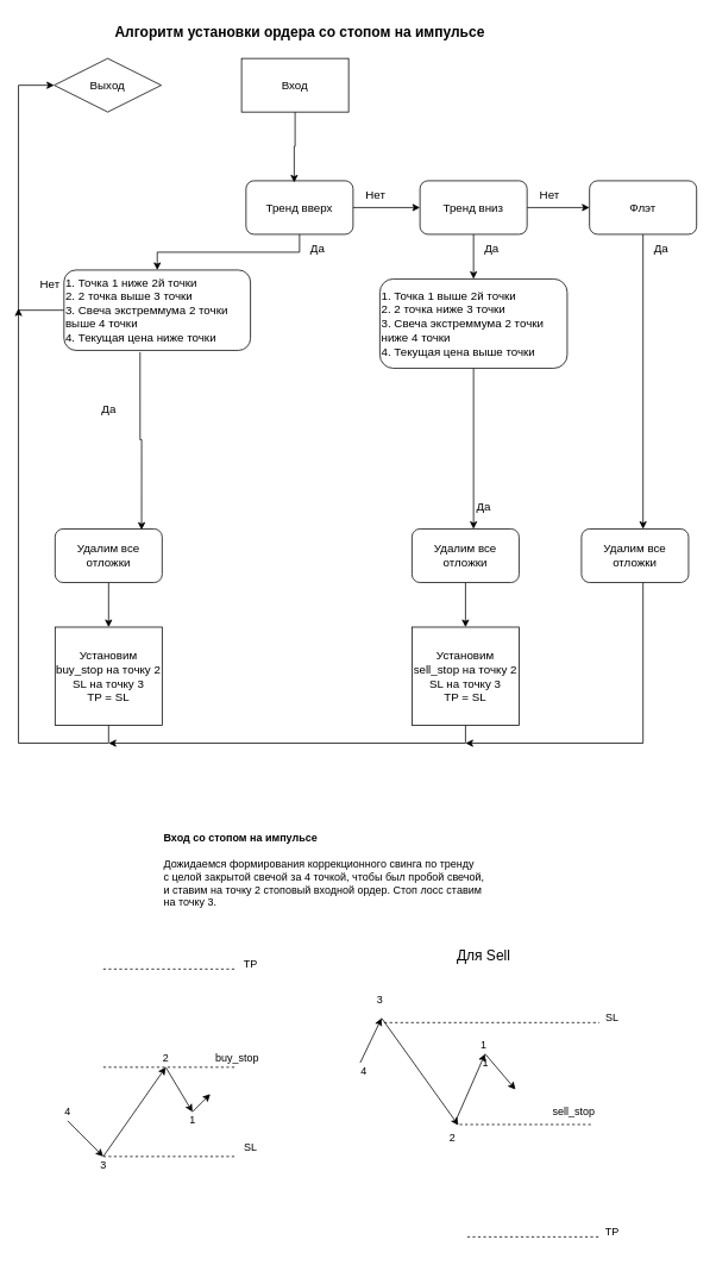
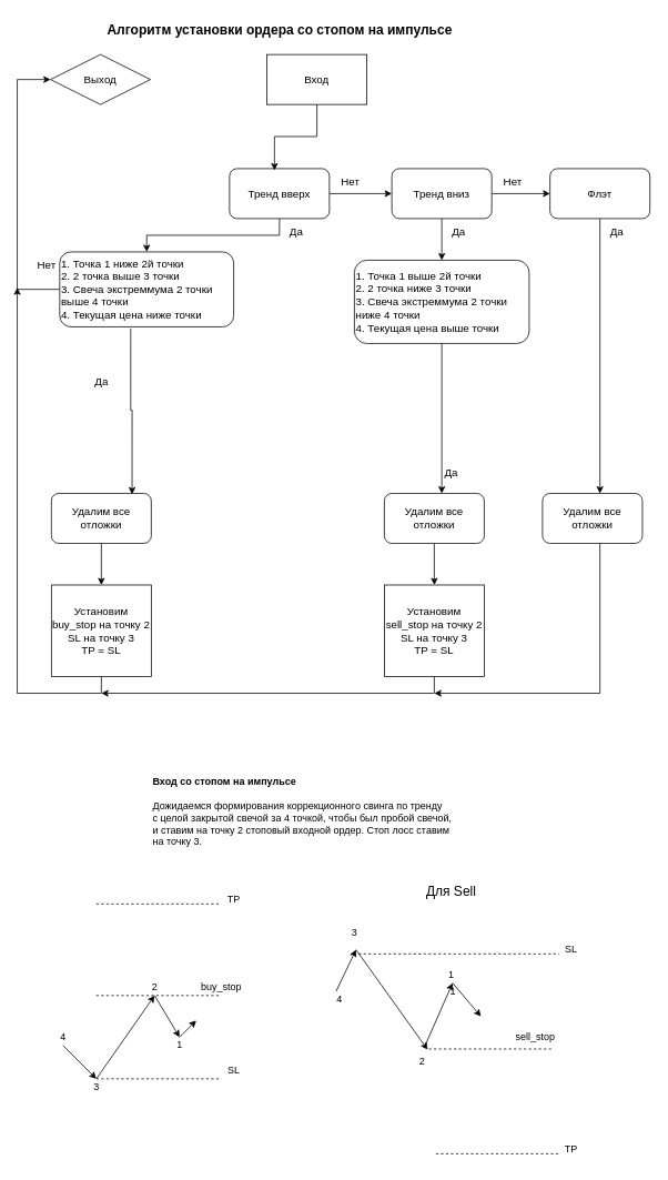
  <mxCell id="0" />
  <mxCell id="1" parent="0" />
  <mxCell id="2" value="Алгоритм установки ордера со стопом на импульсе" style="text;html=1;align=center;verticalAlign=middle;resizable=0;points=[];autosize=1;strokeColor=none;fillColor=none;fontSize=16;fontStyle=1" parent="1" vertex="1"><mxGeometry x="115" y="20" width="440" height="30" as="geometry" /></mxCell>
  <mxCell id="3" value="Выход" style="rhombus;whiteSpace=wrap;html=1;fontSize=13;" parent="1" vertex="1"><mxGeometry x="60" y="65" width="120" height="60" as="geometry" /></mxCell>
  <mxCell id="4" style="edgeStyle=orthogonalEdgeStyle;rounded=0;orthogonalLoop=1;jettySize=auto;html=1;entryX=0.5;entryY=0;entryDx=0;entryDy=0;fontSize=13;" parent="1" source="6" target="9" edge="1"><mxGeometry relative="1" as="geometry" /></mxCell>
  <mxCell id="5" style="edgeStyle=orthogonalEdgeStyle;rounded=0;orthogonalLoop=1;jettySize=auto;html=1;entryX=0;entryY=0.5;entryDx=0;entryDy=0;fontSize=13;" parent="1" source="6" target="15" edge="1"><mxGeometry relative="1" as="geometry" /></mxCell>
  <mxCell id="6" value="Тренд вверх" style="rounded=1;whiteSpace=wrap;html=1;fontSize=13;" parent="1" vertex="1"><mxGeometry x="275" y="202" width="120" height="60" as="geometry" /></mxCell>
  <mxCell id="7" style="edgeStyle=orthogonalEdgeStyle;rounded=0;orthogonalLoop=1;jettySize=auto;html=1;fontSize=13;exitX=0.408;exitY=1.022;exitDx=0;exitDy=0;exitPerimeter=0;entryX=0.808;entryY=0.017;entryDx=0;entryDy=0;entryPerimeter=0;" parent="1" source="9" target="12" edge="1"><mxGeometry relative="1" as="geometry"><mxPoint x="121" y="522" as="sourcePoint" /><mxPoint x="156" y="582" as="targetPoint" /></mxGeometry></mxCell>
  <mxCell id="8" style="edgeStyle=orthogonalEdgeStyle;rounded=0;orthogonalLoop=1;jettySize=auto;html=1;entryX=0;entryY=0.5;entryDx=0;entryDy=0;" edge="1" parent="1" source="9" target="3"><mxGeometry relative="1" as="geometry"><Array as="points"><mxPoint x="20" y="347" /><mxPoint x="20" y="95" /></Array></mxGeometry></mxCell>
  <mxCell id="9" value="1. Точка 1 ниже 2й точки&lt;br&gt;2. 2 точка выше 3 точки&lt;br&gt;3. Свеча экстреммума 2 точки выше 4 точки&lt;br&gt;4. Текущая цена ниже точки" style="rounded=1;whiteSpace=wrap;html=1;fontSize=13;align=left;" parent="1" vertex="1"><mxGeometry x="71" y="302" width="209" height="90" as="geometry" /></mxCell>
  <mxCell id="10" value="Да" style="text;html=1;align=center;verticalAlign=middle;resizable=0;points=[];autosize=1;strokeColor=none;fillColor=none;fontSize=13;" parent="1" vertex="1"><mxGeometry x="335" y="262" width="40" height="30" as="geometry" /></mxCell>
  <mxCell id="11" style="edgeStyle=orthogonalEdgeStyle;rounded=0;orthogonalLoop=1;jettySize=auto;html=1;entryX=0.5;entryY=0;entryDx=0;entryDy=0;fontSize=13;" parent="1" source="12" target="19" edge="1"><mxGeometry relative="1" as="geometry" /></mxCell>
  <mxCell id="12" value="Удалим все отложки" style="rounded=1;whiteSpace=wrap;html=1;fontSize=13;" parent="1" vertex="1"><mxGeometry x="61" y="592" width="120" height="60" as="geometry" /></mxCell>
  <mxCell id="13" style="edgeStyle=orthogonalEdgeStyle;rounded=0;orthogonalLoop=1;jettySize=auto;html=1;entryX=0.5;entryY=0;entryDx=0;entryDy=0;fontSize=13;" parent="1" source="15" target="21" edge="1"><mxGeometry relative="1" as="geometry" /></mxCell>
  <mxCell id="14" style="edgeStyle=orthogonalEdgeStyle;rounded=0;orthogonalLoop=1;jettySize=auto;html=1;entryX=0;entryY=0.5;entryDx=0;entryDy=0;fontSize=13;" parent="1" source="15" target="30" edge="1"><mxGeometry relative="1" as="geometry" /></mxCell>
  <mxCell id="15" value="Тренд вниз" style="rounded=1;whiteSpace=wrap;html=1;fontSize=13;" parent="1" vertex="1"><mxGeometry x="470" y="202" width="120" height="60" as="geometry" /></mxCell>
  <mxCell id="16" value="Да" style="text;html=1;align=center;verticalAlign=middle;resizable=0;points=[];autosize=1;strokeColor=none;fillColor=none;fontSize=13;" parent="1" vertex="1"><mxGeometry x="101" y="442" width="40" height="30" as="geometry" /></mxCell>
  <mxCell id="17" value="Нет" style="text;html=1;align=center;verticalAlign=middle;resizable=0;points=[];autosize=1;strokeColor=none;fillColor=none;fontSize=13;" parent="1" vertex="1"><mxGeometry x="30" y="302" width="50" height="30" as="geometry" /></mxCell>
  <mxCell id="18" style="edgeStyle=orthogonalEdgeStyle;rounded=0;orthogonalLoop=1;jettySize=auto;html=1;fontSize=13;" parent="1" source="19" edge="1"><mxGeometry relative="1" as="geometry"><Array as="points"><mxPoint x="121" y="832" /><mxPoint x="20" y="832" /></Array><mxPoint x="20" y="345" as="targetPoint" /></mxGeometry></mxCell>
  <mxCell id="19" value="Установим buy_stop на точку 2&lt;br&gt;SL на точку 3&lt;br&gt;TP = SL" style="rounded=0;whiteSpace=wrap;html=1;fontSize=13;" parent="1" vertex="1"><mxGeometry x="61" y="702" width="120" height="110" as="geometry" /></mxCell>
  <mxCell id="20" style="edgeStyle=orthogonalEdgeStyle;rounded=0;orthogonalLoop=1;jettySize=auto;html=1;" parent="1" source="21" edge="1"><mxGeometry relative="1" as="geometry"><mxPoint x="530" y="592" as="targetPoint" /></mxGeometry></mxCell>
  <mxCell id="21" value="1. Точка 1 выше 2й точки&lt;br&gt;2. 2 точка ниже 3 точки&lt;br&gt;3. Свеча экстреммума 2 точки ниже 4 точки&lt;br&gt;4. Текущая цена выше точки" style="rounded=1;whiteSpace=wrap;html=1;fontSize=13;align=left;" parent="1" vertex="1"><mxGeometry x="425" y="312" width="210" height="100" as="geometry" /></mxCell>
  <mxCell id="22" style="edgeStyle=orthogonalEdgeStyle;rounded=0;orthogonalLoop=1;jettySize=auto;html=1;entryX=0.5;entryY=0;entryDx=0;entryDy=0;fontSize=13;" parent="1" source="23" target="26" edge="1"><mxGeometry relative="1" as="geometry" /></mxCell>
  <mxCell id="23" value="Удалим все отложки" style="rounded=1;whiteSpace=wrap;html=1;fontSize=13;" parent="1" vertex="1"><mxGeometry x="461" y="592" width="120" height="60" as="geometry" /></mxCell>
  <mxCell id="24" value="Да" style="text;html=1;align=center;verticalAlign=middle;resizable=0;points=[];autosize=1;strokeColor=none;fillColor=none;fontSize=13;" parent="1" vertex="1"><mxGeometry x="521" y="552" width="40" height="30" as="geometry" /></mxCell>
  <mxCell id="25" style="edgeStyle=orthogonalEdgeStyle;rounded=0;orthogonalLoop=1;jettySize=auto;html=1;fontSize=13;exitX=0.5;exitY=1;exitDx=0;exitDy=0;" parent="1" source="26" edge="1"><mxGeometry relative="1" as="geometry"><mxPoint x="121" y="832" as="targetPoint" /><Array as="points"><mxPoint x="521" y="832" /></Array></mxGeometry></mxCell>
  <mxCell id="26" value="Установим sell_stop на точку 2&lt;br&gt;SL на точку 3&lt;br&gt;TP = SL" style="rounded=0;whiteSpace=wrap;html=1;fontSize=13;" parent="1" vertex="1"><mxGeometry x="461" y="702" width="120" height="110" as="geometry" /></mxCell>
  <mxCell id="27" value="Да" style="text;html=1;align=center;verticalAlign=middle;resizable=0;points=[];autosize=1;strokeColor=none;fillColor=none;fontSize=13;" parent="1" vertex="1"><mxGeometry x="530" y="262" width="40" height="30" as="geometry" /></mxCell>
  <mxCell id="28" value="Нет" style="text;html=1;align=center;verticalAlign=middle;resizable=0;points=[];autosize=1;strokeColor=none;fillColor=none;fontSize=13;" parent="1" vertex="1"><mxGeometry x="395" y="202" width="50" height="30" as="geometry" /></mxCell>
  <mxCell id="29" style="edgeStyle=orthogonalEdgeStyle;rounded=0;orthogonalLoop=1;jettySize=auto;html=1;fontSize=13;" parent="1" source="30" edge="1"><mxGeometry relative="1" as="geometry"><mxPoint x="720" y="592" as="targetPoint" /><Array as="points"><mxPoint x="720" y="592" /></Array></mxGeometry></mxCell>
  <mxCell id="30" value="Флэт" style="rounded=1;whiteSpace=wrap;html=1;fontSize=13;" parent="1" vertex="1"><mxGeometry x="660" y="202" width="120" height="60" as="geometry" /></mxCell>
  <mxCell id="31" style="edgeStyle=orthogonalEdgeStyle;rounded=0;orthogonalLoop=1;jettySize=auto;html=1;fontSize=13;" parent="1" source="32" edge="1"><mxGeometry relative="1" as="geometry"><mxPoint x="521" y="832" as="targetPoint" /><Array as="points"><mxPoint x="720" y="832" /></Array></mxGeometry></mxCell>
  <mxCell id="32" value="Удалим все отложки" style="rounded=1;whiteSpace=wrap;html=1;fontSize=13;" parent="1" vertex="1"><mxGeometry x="651" y="592" width="120" height="60" as="geometry" /></mxCell>
  <mxCell id="33" value="Нет" style="text;html=1;align=center;verticalAlign=middle;resizable=0;points=[];autosize=1;strokeColor=none;fillColor=none;fontSize=13;" parent="1" vertex="1"><mxGeometry x="590" y="202" width="50" height="30" as="geometry" /></mxCell>
  <mxCell id="34" value="Да" style="text;html=1;align=center;verticalAlign=middle;resizable=0;points=[];autosize=1;strokeColor=none;fillColor=none;fontSize=13;" parent="1" vertex="1"><mxGeometry x="720" y="262" width="40" height="30" as="geometry" /></mxCell>
  <mxCell id="35" style="edgeStyle=orthogonalEdgeStyle;rounded=0;orthogonalLoop=1;jettySize=auto;html=1;entryX=0.45;entryY=0.033;entryDx=0;entryDy=0;entryPerimeter=0;" edge="1" parent="1" source="36" target="6"><mxGeometry relative="1" as="geometry"><mxPoint x="330" y="195" as="targetPoint" /></mxGeometry></mxCell>
- <mxCell id="36" value="Вход" style="rounded=0;whiteSpace=wrap;html=1;fontSize=13;" vertex="1" parent="1"><mxGeometry x="270" y="65" width="120" height="60" as="geometry" /></mxCell>
+ <mxCell id="36" value="Вход" style="rounded=0;whiteSpace=wrap;html=1;fontSize=13;" vertex="1" parent="1"><mxGeometry x="320" y="65" width="120" height="60" as="geometry" /></mxCell>
  <mxCell id="37" value="&lt;b&gt;Вход со стопом на импульсе&lt;br&gt;&lt;/b&gt;&lt;br&gt;Дожидаемся формирования коррекционного свинга по тренду&lt;br&gt;с целой закрытой свечой за 4 точкой, чтобы был пробой свечой,&lt;br&gt;и ставим на точку 2 стоповый входной ордер. Стоп лосс ставим&lt;br&gt;на точку 3." style="text;html=1;align=left;verticalAlign=middle;resizable=0;points=[];autosize=1;strokeColor=none;fillColor=none;" vertex="1" parent="1"><mxGeometry x="180.5" y="925" width="380" height="100" as="geometry" /></mxCell>
  <mxCell id="38" value="" style="endArrow=classic;html=1;rounded=0;" edge="1" parent="1"><mxGeometry width="50" height="50" relative="1" as="geometry"><mxPoint x="185" y="1195" as="sourcePoint" /><mxPoint x="215" y="1245" as="targetPoint" /></mxGeometry></mxCell>
  <mxCell id="39" value="" style="endArrow=classic;html=1;rounded=0;" edge="1" parent="1"><mxGeometry width="50" height="50" relative="1" as="geometry"><mxPoint x="115" y="1295" as="sourcePoint" /><mxPoint x="185" y="1195" as="targetPoint" /></mxGeometry></mxCell>
  <mxCell id="40" value="" style="endArrow=classic;html=1;rounded=0;" edge="1" parent="1"><mxGeometry width="50" height="50" relative="1" as="geometry"><mxPoint x="75" y="1255" as="sourcePoint" /><mxPoint x="115" y="1295" as="targetPoint" /></mxGeometry></mxCell>
  <mxCell id="41" value="4" style="text;html=1;align=center;verticalAlign=middle;resizable=0;points=[];autosize=1;strokeColor=none;fillColor=none;" vertex="1" parent="1"><mxGeometry x="60" y="1230" width="30" height="30" as="geometry" /></mxCell>
  <mxCell id="42" value="2" style="text;html=1;align=center;verticalAlign=middle;resizable=0;points=[];autosize=1;strokeColor=none;fillColor=none;" vertex="1" parent="1"><mxGeometry x="170" y="1170" width="30" height="30" as="geometry" /></mxCell>
  <mxCell id="43" value="1" style="text;html=1;align=center;verticalAlign=middle;resizable=0;points=[];autosize=1;strokeColor=none;fillColor=none;" vertex="1" parent="1"><mxGeometry x="200" y="1240" width="30" height="30" as="geometry" /></mxCell>
  <mxCell id="44" value="" style="endArrow=classic;html=1;rounded=0;" edge="1" parent="1"><mxGeometry width="50" height="50" relative="1" as="geometry"><mxPoint x="215" y="1245" as="sourcePoint" /><mxPoint x="235" y="1225" as="targetPoint" /></mxGeometry></mxCell>
  <mxCell id="45" value="" style="endArrow=none;dashed=1;html=1;rounded=0;" edge="1" parent="1"><mxGeometry width="50" height="50" relative="1" as="geometry"><mxPoint x="115" y="1195" as="sourcePoint" /><mxPoint x="265" y="1195" as="targetPoint" /></mxGeometry></mxCell>
  <mxCell id="46" value="buy_stop" style="text;html=1;align=center;verticalAlign=middle;resizable=0;points=[];autosize=1;strokeColor=none;fillColor=none;" vertex="1" parent="1"><mxGeometry x="230" y="1170" width="70" height="30" as="geometry" /></mxCell>
  <mxCell id="47" value="" style="endArrow=none;dashed=1;html=1;rounded=0;" edge="1" parent="1"><mxGeometry width="50" height="50" relative="1" as="geometry"><mxPoint x="115" y="1295" as="sourcePoint" /><mxPoint x="265" y="1295" as="targetPoint" /></mxGeometry></mxCell>
  <mxCell id="48" value="SL" style="text;html=1;align=center;verticalAlign=middle;resizable=0;points=[];autosize=1;strokeColor=none;fillColor=none;" vertex="1" parent="1"><mxGeometry x="260" y="1270" width="40" height="30" as="geometry" /></mxCell>
  <mxCell id="49" value="" style="endArrow=none;dashed=1;html=1;rounded=0;" edge="1" parent="1"><mxGeometry width="50" height="50" relative="1" as="geometry"><mxPoint x="115" y="1085" as="sourcePoint" /><mxPoint x="265" y="1085" as="targetPoint" /></mxGeometry></mxCell>
  <mxCell id="50" value="TP" style="text;html=1;align=center;verticalAlign=middle;resizable=0;points=[];autosize=1;strokeColor=none;fillColor=none;" vertex="1" parent="1"><mxGeometry x="260" y="1065" width="40" height="30" as="geometry" /></mxCell>
  <mxCell id="51" value="" style="endArrow=classic;html=1;rounded=0;" edge="1" parent="1"><mxGeometry width="50" height="50" relative="1" as="geometry"><mxPoint x="510" y="1255" as="sourcePoint" /><mxPoint x="543" y="1180" as="targetPoint" /></mxGeometry></mxCell>
  <mxCell id="52" value="" style="endArrow=classic;html=1;rounded=0;" edge="1" parent="1"><mxGeometry width="50" height="50" relative="1" as="geometry"><mxPoint x="427" y="1140" as="sourcePoint" /><mxPoint x="513" y="1260" as="targetPoint" /></mxGeometry></mxCell>
  <mxCell id="53" value="" style="endArrow=classic;html=1;rounded=0;" edge="1" parent="1"><mxGeometry width="50" height="50" relative="1" as="geometry"><mxPoint x="403" y="1190" as="sourcePoint" /><mxPoint x="427" y="1140" as="targetPoint" /></mxGeometry></mxCell>
  <mxCell id="54" value="4" style="text;html=1;align=center;verticalAlign=middle;resizable=0;points=[];autosize=1;strokeColor=none;fillColor=none;" vertex="1" parent="1"><mxGeometry x="392" y="1185" width="30" height="30" as="geometry" /></mxCell>
  <mxCell id="55" value="2" style="text;html=1;align=center;verticalAlign=middle;resizable=0;points=[];autosize=1;strokeColor=none;fillColor=none;" vertex="1" parent="1"><mxGeometry x="491" y="1260" width="30" height="30" as="geometry" /></mxCell>
  <mxCell id="56" value="1" style="text;html=1;align=center;verticalAlign=middle;resizable=0;points=[];autosize=1;strokeColor=none;fillColor=none;" vertex="1" parent="1"><mxGeometry x="528" y="1175" width="30" height="30" as="geometry" /></mxCell>
  <mxCell id="57" value="" style="endArrow=classic;html=1;rounded=0;" edge="1" parent="1"><mxGeometry width="50" height="50" relative="1" as="geometry"><mxPoint x="543" y="1180" as="sourcePoint" /><mxPoint x="577" y="1220" as="targetPoint" /></mxGeometry></mxCell>
  <mxCell id="58" value="" style="endArrow=none;dashed=1;html=1;rounded=0;" edge="1" parent="1"><mxGeometry width="50" height="50" relative="1" as="geometry"><mxPoint x="523" y="1385" as="sourcePoint" /><mxPoint x="673" y="1385" as="targetPoint" /></mxGeometry></mxCell>
  <mxCell id="59" value="sell_stop" style="text;html=1;align=center;verticalAlign=middle;resizable=0;points=[];autosize=1;strokeColor=none;fillColor=none;" vertex="1" parent="1"><mxGeometry x="607" y="1230" width="70" height="30" as="geometry" /></mxCell>
  <mxCell id="60" value="" style="endArrow=none;dashed=1;html=1;rounded=0;" edge="1" parent="1"><mxGeometry width="50" height="50" relative="1" as="geometry"><mxPoint x="430" y="1145" as="sourcePoint" /><mxPoint x="671" y="1145" as="targetPoint" /></mxGeometry></mxCell>
  <mxCell id="61" value="SL" style="text;html=1;align=center;verticalAlign=middle;resizable=0;points=[];autosize=1;strokeColor=none;fillColor=none;" vertex="1" parent="1"><mxGeometry x="664.5" y="1125" width="40" height="30" as="geometry" /></mxCell>
  <mxCell id="62" value="" style="endArrow=none;dashed=1;html=1;rounded=0;" edge="1" parent="1"><mxGeometry width="50" height="50" relative="1" as="geometry"><mxPoint x="514.5" y="1259.17" as="sourcePoint" /><mxPoint x="664.5" y="1259.17" as="targetPoint" /></mxGeometry></mxCell>
  <mxCell id="63" value="3" style="text;html=1;align=center;verticalAlign=middle;resizable=0;points=[];autosize=1;strokeColor=none;fillColor=none;" vertex="1" parent="1"><mxGeometry x="99.5" y="1290" width="30" height="30" as="geometry" /></mxCell>
  <mxCell id="64" value="3" style="text;html=1;align=center;verticalAlign=middle;resizable=0;points=[];autosize=1;strokeColor=none;fillColor=none;" vertex="1" parent="1"><mxGeometry x="410" y="1105" width="30" height="30" as="geometry" /></mxCell>
  <mxCell id="65" value="1" style="text;html=1;align=center;verticalAlign=middle;resizable=0;points=[];autosize=1;strokeColor=none;fillColor=none;" vertex="1" parent="1"><mxGeometry x="526" y="1155" width="30" height="30" as="geometry" /></mxCell>
  <mxCell id="66" value="TP" style="text;html=1;align=center;verticalAlign=middle;resizable=0;points=[];autosize=1;strokeColor=none;fillColor=none;" vertex="1" parent="1"><mxGeometry x="664.5" y="1365" width="40" height="30" as="geometry" /></mxCell>
  <mxCell id="67" value="&lt;span style=&quot;font-size: 16px;&quot;&gt;Для Sell&lt;/span&gt;" style="text;html=1;align=center;verticalAlign=middle;resizable=0;points=[];autosize=1;strokeColor=none;fillColor=none;" vertex="1" parent="1"><mxGeometry x="501" y="1055" width="80" height="30" as="geometry" /></mxCell>
